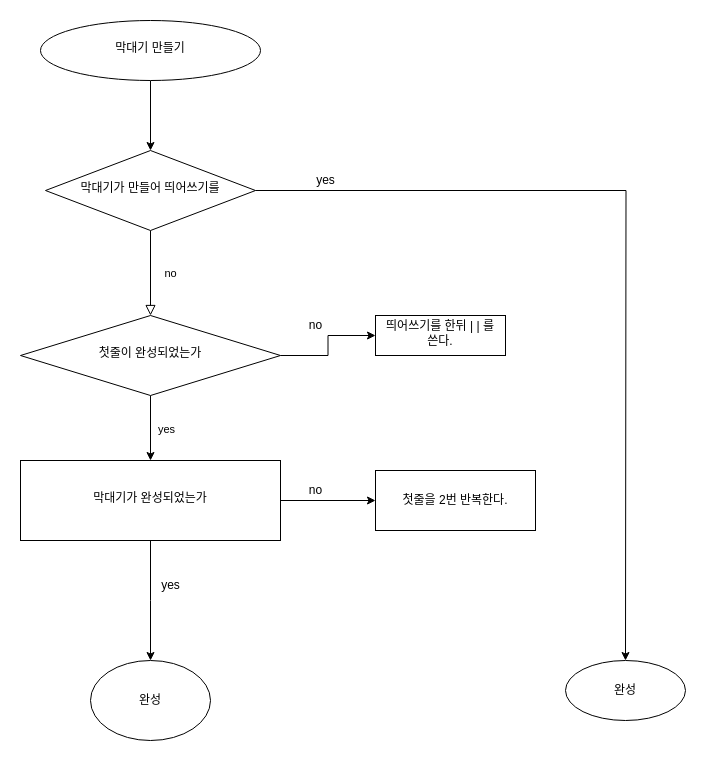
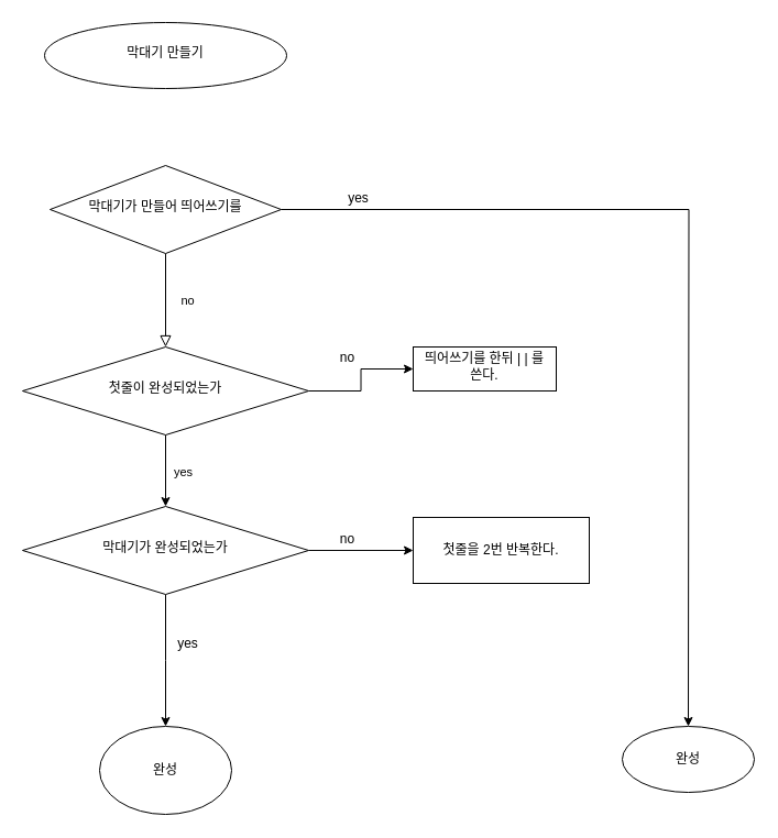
  <mxCell id="0" />
  <mxCell id="1" parent="0" />
  <mxCell id="2" value="no" style="rounded=0;html=1;jettySize=auto;orthogonalLoop=1;fontSize=11;endArrow=block;endFill=0;endSize=8;strokeWidth=1;shadow=0;labelBackgroundColor=none;edgeStyle=orthogonalEdgeStyle;" parent="1" source="4" target="8" edge="1"><mxGeometry y="20" relative="1" as="geometry"><mxPoint as="offset" /></mxGeometry></mxCell>
  <mxCell id="3" style="edgeStyle=orthogonalEdgeStyle;rounded=0;orthogonalLoop=1;jettySize=auto;html=1;" parent="1" source="4" edge="1"><mxGeometry relative="1" as="geometry"><mxPoint x="625" y="660" as="targetPoint" /></mxGeometry></mxCell>
  <mxCell id="4" value="막대기가 만들어 띄어쓰기를" style="rhombus;whiteSpace=wrap;html=1;shadow=0;fontFamily=Helvetica;fontSize=12;align=center;strokeWidth=1;spacing=6;spacingTop=-4;" parent="1" vertex="1"><mxGeometry x="45" y="150" width="210" height="80" as="geometry" /></mxCell>
  <mxCell id="5" value="" style="edgeStyle=orthogonalEdgeStyle;rounded=0;orthogonalLoop=1;jettySize=auto;html=1;" parent="1" source="8" target="11" edge="1"><mxGeometry relative="1" as="geometry" /></mxCell>
  <mxCell id="6" value="" style="edgeStyle=orthogonalEdgeStyle;rounded=0;orthogonalLoop=1;jettySize=auto;html=1;" parent="1" source="8" target="15" edge="1"><mxGeometry relative="1" as="geometry" /></mxCell>
  <mxCell id="7" value="yes" style="edgeLabel;html=1;align=center;verticalAlign=middle;resizable=0;points=[];" parent="6" vertex="1" connectable="0"><mxGeometry x="-0.125" y="3" relative="1" as="geometry"><mxPoint x="12" y="5" as="offset" /></mxGeometry></mxCell>
  <mxCell id="8" value="첫줄이 완성되었는가" style="rhombus;whiteSpace=wrap;html=1;shadow=0;fontFamily=Helvetica;fontSize=12;align=center;strokeWidth=1;spacing=6;spacingTop=-4;" parent="1" vertex="1"><mxGeometry x="20" y="315" width="260" height="80" as="geometry" /></mxCell>
- <mxCell id="9" style="edgeStyle=orthogonalEdgeStyle;rounded=0;orthogonalLoop=1;jettySize=auto;html=1;entryX=0.5;entryY=0;entryDx=0;entryDy=0;" parent="1" source="10" target="4" edge="1"><mxGeometry relative="1" as="geometry" /></mxCell>
  <mxCell id="10" value="막대기 만들기" style="ellipse;whiteSpace=wrap;html=1;shadow=0;strokeWidth=1;spacing=6;spacingTop=-4;" parent="1" vertex="1"><mxGeometry x="40" y="20" width="220" height="60" as="geometry" /></mxCell>
  <mxCell id="11" value="띄어쓰기를 한뒤 | | 를 쓴다." style="whiteSpace=wrap;html=1;shadow=0;strokeWidth=1;spacing=6;spacingTop=-4;" parent="1" vertex="1"><mxGeometry x="375" y="315" width="130" height="40" as="geometry" /></mxCell>
  <mxCell id="12" value="no" style="text;html=1;align=center;verticalAlign=middle;resizable=0;points=[];autosize=1;strokeColor=none;fillColor=none;" parent="1" vertex="1"><mxGeometry x="300" y="315" width="30" height="20" as="geometry" /></mxCell>
  <mxCell id="13" style="edgeStyle=orthogonalEdgeStyle;rounded=0;orthogonalLoop=1;jettySize=auto;html=1;" parent="1" source="15" edge="1"><mxGeometry relative="1" as="geometry"><mxPoint x="375" y="500" as="targetPoint" /></mxGeometry></mxCell>
  <mxCell id="14" style="edgeStyle=orthogonalEdgeStyle;rounded=0;orthogonalLoop=1;jettySize=auto;html=1;" parent="1" source="15" edge="1"><mxGeometry relative="1" as="geometry"><mxPoint x="150" y="660" as="targetPoint" /></mxGeometry></mxCell>
- <mxCell id="15" value="막대기가 완성되었는가" style="whiteSpace=wrap;html=1;shadow=0;fontFamily=Helvetica;fontSize=12;align=center;strokeWidth=1;spacing=6;spacingTop=-4;rounded=0;" parent="1" vertex="1"><mxGeometry x="20" y="460" width="260" height="80" as="geometry" /></mxCell>
+ <mxCell id="15" value="막대기가 완성되었는가" style="rhombus;whiteSpace=wrap;html=1;shadow=0;fontFamily=Helvetica;fontSize=12;align=center;strokeWidth=1;spacing=6;spacingTop=-4;" parent="1" vertex="1"><mxGeometry x="20" y="460" width="260" height="80" as="geometry" /></mxCell>
  <mxCell id="16" value="yes" style="text;html=1;align=center;verticalAlign=middle;resizable=0;points=[];autosize=1;strokeColor=none;fillColor=none;" parent="1" vertex="1"><mxGeometry x="310" y="170" width="30" height="20" as="geometry" /></mxCell>
  <mxCell id="17" value="no" style="text;html=1;align=center;verticalAlign=middle;resizable=0;points=[];autosize=1;strokeColor=none;fillColor=none;" parent="1" vertex="1"><mxGeometry x="300" y="480" width="30" height="20" as="geometry" /></mxCell>
  <mxCell id="18" value="첫줄을 2번 반복한다." style="whiteSpace=wrap;html=1;" parent="1" vertex="1"><mxGeometry x="375" y="470" width="160" height="60" as="geometry" /></mxCell>
  <mxCell id="19" value="yes" style="text;html=1;align=center;verticalAlign=middle;resizable=0;points=[];autosize=1;strokeColor=none;fillColor=none;" parent="1" vertex="1"><mxGeometry x="155" y="575" width="30" height="20" as="geometry" /></mxCell>
  <mxCell id="20" value="완성" style="ellipse;whiteSpace=wrap;html=1;" parent="1" vertex="1"><mxGeometry x="90" y="660" width="120" height="80" as="geometry" /></mxCell>
  <mxCell id="21" value="완성" style="ellipse;whiteSpace=wrap;html=1;" parent="1" vertex="1"><mxGeometry x="565" y="660" width="120" height="60" as="geometry" /></mxCell>
